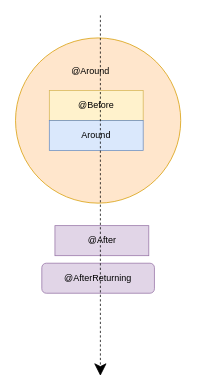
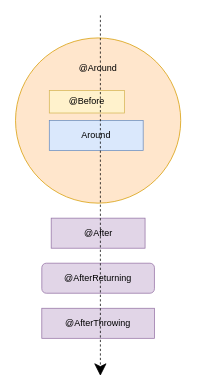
  <mxCell id="0" />
  <mxCell id="1" parent="0" />
  <mxCell id="2" value="" style="ellipse;whiteSpace=wrap;html=1;aspect=fixed;hachureGap=4;pointerEvents=0;fillColor=#ffe6cc;strokeColor=#d79b00;" parent="1" vertex="1"><mxGeometry x="20" y="50" width="220" height="220" as="geometry" /></mxCell>
- <mxCell id="3" value="@Before" style="rounded=0;whiteSpace=wrap;html=1;hachureGap=4;pointerEvents=0;fillColor=#fff2cc;strokeColor=#d6b656;" parent="1" vertex="1"><mxGeometry x="65" y="120" width="125" height="40" as="geometry" /></mxCell>
+ <mxCell id="3" value="@Before" style="rounded=0;whiteSpace=wrap;html=1;hachureGap=4;pointerEvents=0;fillColor=#fff2cc;strokeColor=#d6b656;" parent="1" vertex="1"><mxGeometry x="65" y="120" width="100" height="30" as="geometry" /></mxCell>
  <mxCell id="4" value="Around" style="rounded=0;whiteSpace=wrap;html=1;hachureGap=4;pointerEvents=0;fillColor=#dae8fc;strokeColor=#6c8ebf;" parent="1" vertex="1"><mxGeometry x="65" y="160" width="125" height="40" as="geometry" /></mxCell>
- <mxCell id="5" value="@Around" style="text;html=1;strokeColor=none;fillColor=none;align=center;verticalAlign=middle;whiteSpace=wrap;rounded=0;hachureGap=4;pointerEvents=0;" parent="1" vertex="1"><mxGeometry x="100" y="85" width="40" height="20" as="geometry" /></mxCell>
- <mxCell id="6" value="@After" style="rounded=0;whiteSpace=wrap;html=1;hachureGap=4;pointerEvents=0;fillColor=#e1d5e7;strokeColor=#9673a6;" parent="1" vertex="1"><mxGeometry x="72.5" y="300" width="125" height="40" as="geometry" /></mxCell>
+ <mxCell id="5" value="@Around" style="text;html=1;strokeColor=none;fillColor=none;align=center;verticalAlign=middle;whiteSpace=wrap;rounded=0;hachureGap=4;pointerEvents=0;" parent="1" vertex="1"><mxGeometry x="110" y="80" width="40" height="20" as="geometry" /></mxCell>
+ <mxCell id="6" value="@After" style="rounded=0;whiteSpace=wrap;html=1;hachureGap=4;pointerEvents=0;fillColor=#e1d5e7;strokeColor=#9673a6;" parent="1" vertex="1"><mxGeometry x="67.5" y="290" width="125" height="40" as="geometry" /></mxCell>
  <mxCell id="7" value="@AfterReturning" style="whiteSpace=wrap;html=1;hachureGap=4;pointerEvents=0;fillColor=#e1d5e7;strokeColor=#9673a6;rounded=1;" parent="1" vertex="1"><mxGeometry x="55" y="350" width="150" height="40" as="geometry" /></mxCell>
+ <mxCell id="8" value="@AfterThrowing" style="rounded=0;whiteSpace=wrap;html=1;hachureGap=4;pointerEvents=0;fillColor=#e1d5e7;strokeColor=#9673a6;" parent="1" vertex="1"><mxGeometry x="55" y="410" width="150" height="40" as="geometry" /></mxCell>
  <mxCell id="9" value="" style="endArrow=classic;html=1;startSize=14;endSize=14;sourcePerimeterSpacing=8;targetPerimeterSpacing=8;dashed=1;" parent="1" edge="1"><mxGeometry width="50" height="50" relative="1" as="geometry"><mxPoint x="133" y="20" as="sourcePoint" /><mxPoint x="133" y="500" as="targetPoint" /></mxGeometry></mxCell>
